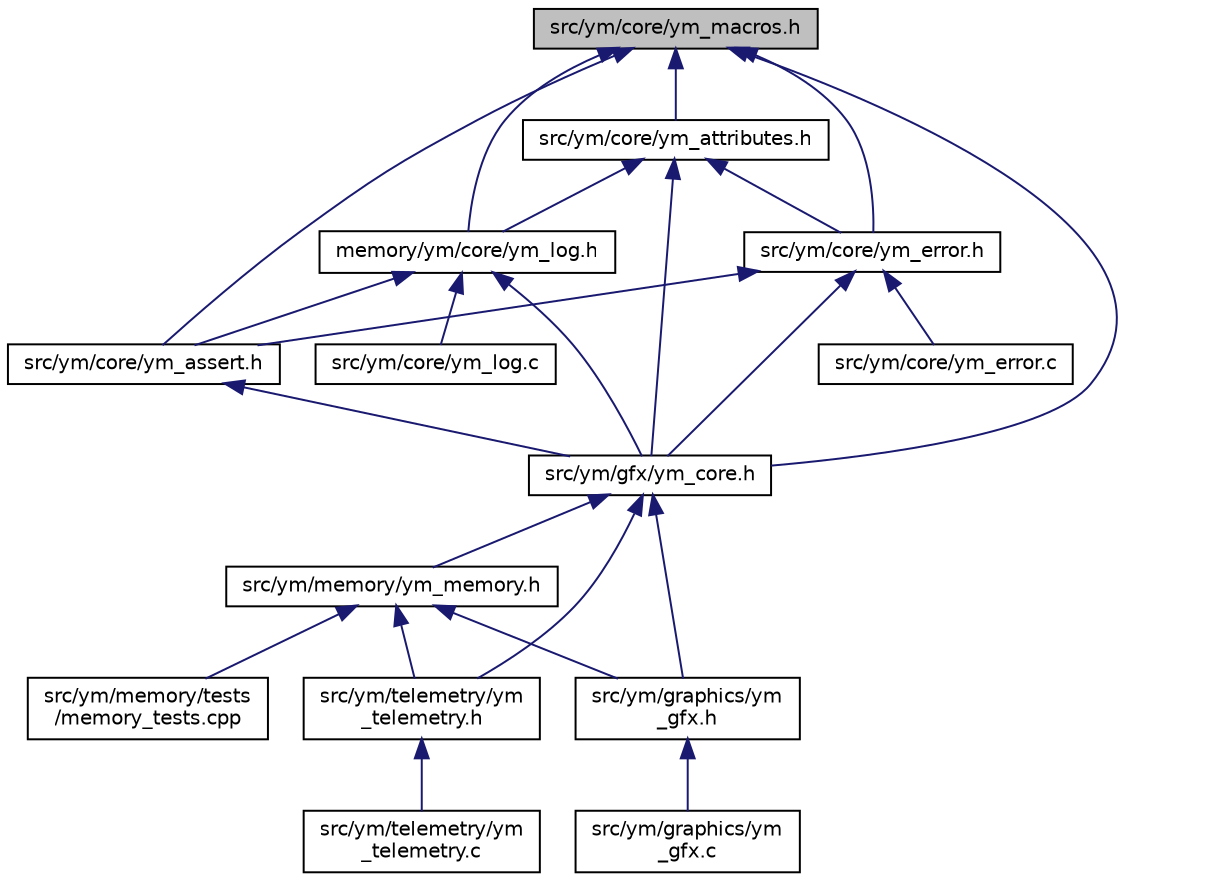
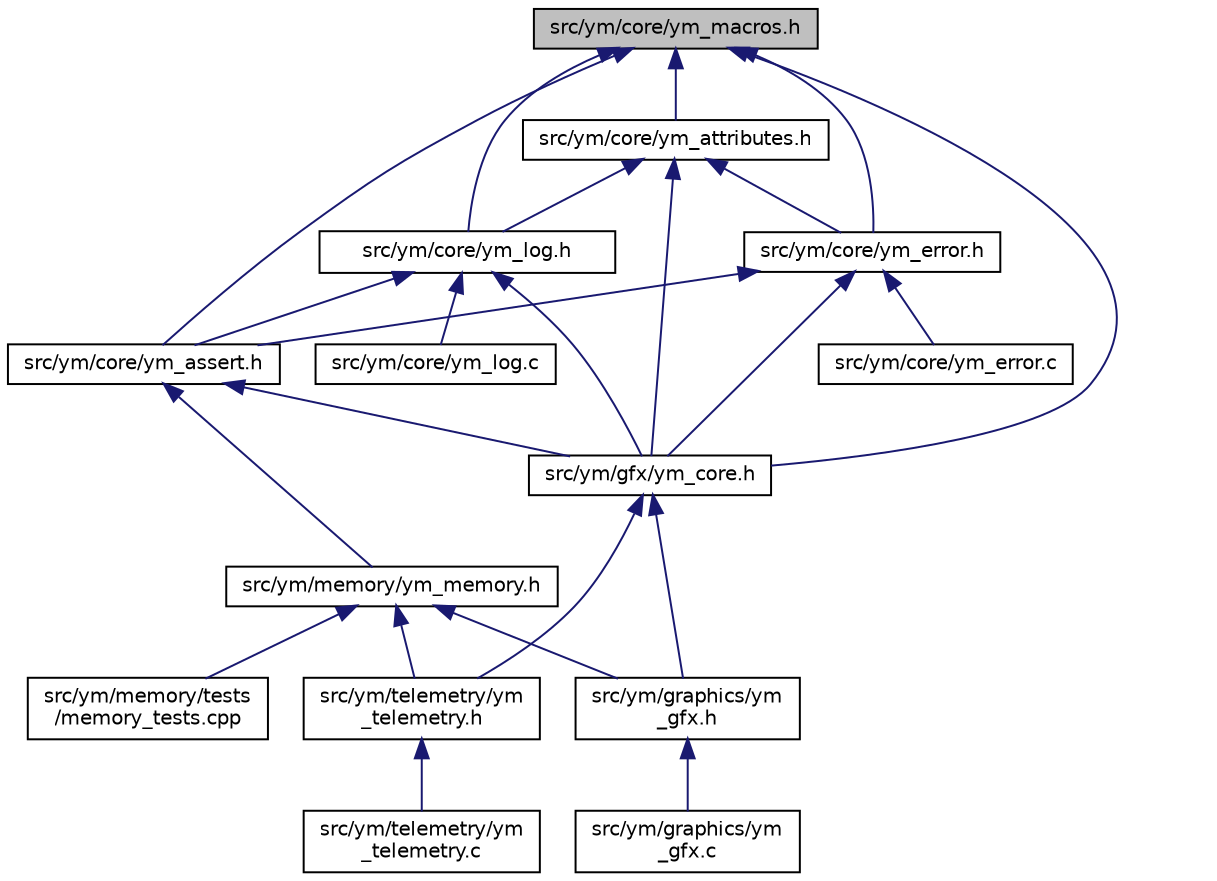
  digraph {
    node [color=black fillcolor=white fontname=Helvetica fontsize=10 shape=record style=filled]
    edge [color=midnightblue dir=back fontname=Helvetica fontsize=10 labelfontname=Helvetica labelfontsize=10 style=solid]
    n1 [fillcolor=grey75 fontcolor=black height=0.2 label="src/ym/core/ym_macros.h" width=0.4]
    n2 [height=0.2 label="src/ym/core/ym_assert.h" width=0.4]
    n3 [height=0.2 label="src/ym/gfx/ym_core.h" width=0.4]
    n4 [height=0.2 label="src/ym/core/ym_attributes.h" width=0.4]
    n5 [height=0.2 label="src/ym/core/ym_error.h" width=0.4]
-   n6 [height=0.2 label="memory/ym/core/ym_log.h" width=0.4]
+   n6 [height=0.2 label="src/ym/core/ym_log.h" width=0.4]
    n7 [height=0.2 label="src/ym/graphics/ym\l_gfx.h" width=0.4]
    n8 [height=0.2 label="src/ym/memory/ym_memory.h" width=0.4]
    n9 [height=0.2 label="src/ym/telemetry/ym\l_telemetry.h" width=0.4]
    n10 [height=0.2 label="src/ym/core/ym_error.c" width=0.4]
    n11 [height=0.2 label="src/ym/core/ym_log.c" width=0.4]
    n12 [height=0.2 label="src/ym/graphics/ym\l_gfx.c" width=0.4]
    n13 [height=0.2 label="src/ym/memory/tests\l/memory_tests.cpp" width=0.4]
    n14 [height=0.2 label="src/ym/telemetry/ym\l_telemetry.c" width=0.4]
    n1 -> n2
    n1 -> n3
    n1 -> n4
    n1 -> n5
    n1 -> n6
    n2 -> n3
    n3 -> n7
-   n3 -> n8
+   n2 -> n8
    n3 -> n9
    n4 -> n3
    n4 -> n5
    n4 -> n6
    n5 -> n2
    n5 -> n3
    n5 -> n10
    n6 -> n2
    n6 -> n3
    n6 -> n11
    n7 -> n12
    n8 -> n7
    n8 -> n9
    n8 -> n13
    n9 -> n14
  }
